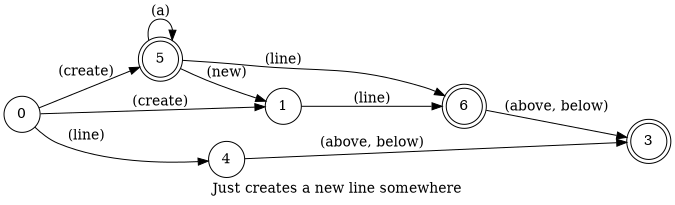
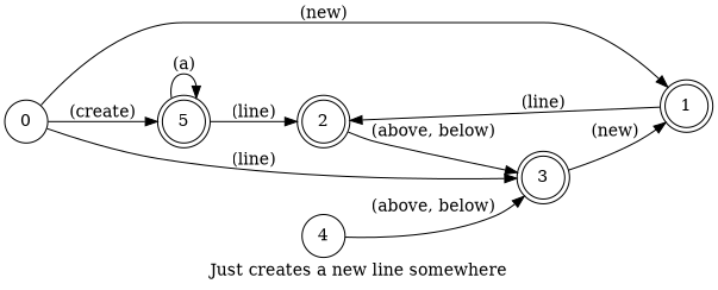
  digraph {
    desc="Creates a new line above or bellow the current line"
    label="Just creates a new line somewhere"
    lang="en-US"
    langName=English
    rankdir=LR
    title="Create a new line"
    node [shape=circle]
    0
    5 [shape=doublecircle]
-   1
-   2 [shape=doublecircle label=6]
+   1 [shape=doublecircle]
+   2 [shape=doublecircle]
    4
    3 [shape=doublecircle]
    subgraph sub_1 {
      0
      5
    }
    subgraph sub_2 {
      5
      1
    }
    subgraph sub_3 {
      2
      4
    }
    0 -> 5 [label="(create)"]
-   0 -> 1 [label="(create)"]
-   0 -> 4 [label="(line)"]
+   0 -> 1 [label="(new)"]
+   0 -> 3 [label="(line)"]
    5 -> 5 [label="(a)"]
-   5 -> 1 [label="(new)"]
+   3 -> 1 [label="(new)"]
    5 -> 2 [label="(line)"]
    1 -> 2 [label="(line)"]
    2 -> 3 [label="(above, below)" store=position]
    4 -> 3 [label="(above, below)" store=position]
  }
